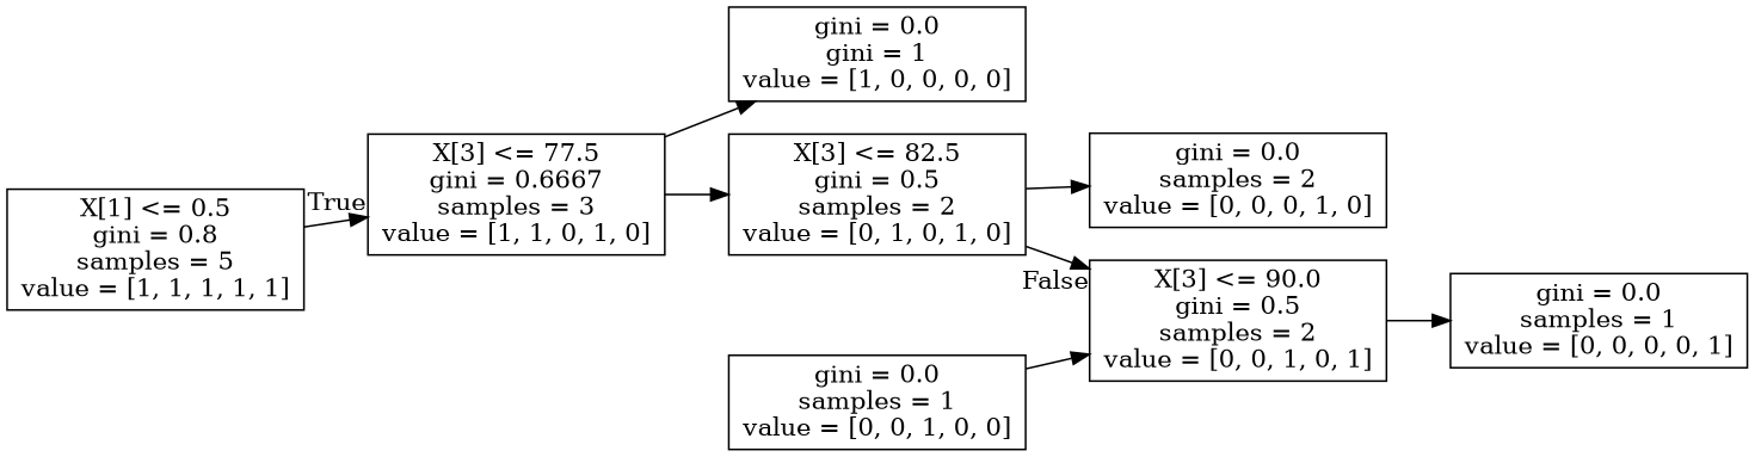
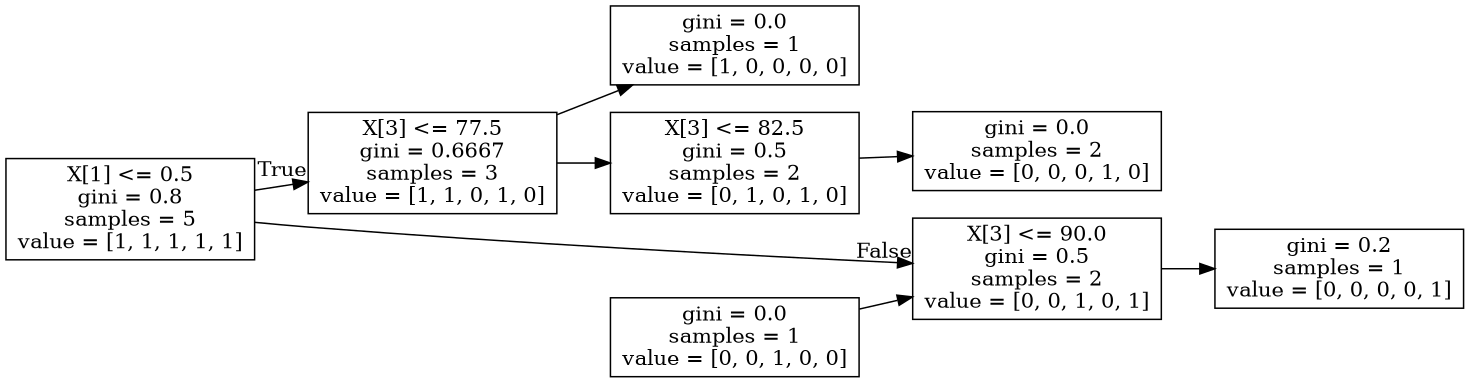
  digraph {
    rankdir=LR
    node [shape=box]
    n1 [label="X[1] <= 0.5\ngini = 0.8\nsamples = 5\nvalue = [1, 1, 1, 1, 1]"]
    n2 [label="X[3] <= 77.5\ngini = 0.6667\nsamples = 3\nvalue = [1, 1, 0, 1, 0]"]
    n3 [label="X[3] <= 90.0\ngini = 0.5\nsamples = 2\nvalue = [0, 0, 1, 0, 1]"]
-   n4 [label="gini = 0.0\ngini = 1\nvalue = [1, 0, 0, 0, 0]"]
+   n4 [label="gini = 0.0\nsamples = 1\nvalue = [1, 0, 0, 0, 0]"]
    n5 [label="X[3] <= 82.5\ngini = 0.5\nsamples = 2\nvalue = [0, 1, 0, 1, 0]"]
-   n6 [label="gini = 0.0\nsamples = 1\nvalue = [0, 0, 0, 0, 1]"]
+   n6 [label="gini = 0.2\nsamples = 1\nvalue = [0, 0, 0, 0, 1]"]
    n7 [label="gini = 0.0\nsamples = 2\nvalue = [0, 0, 0, 1, 0]"]
    n8 [label="gini = 0.0\nsamples = 1\nvalue = [0, 0, 1, 0, 0]"]
    n1 -> n2 [headlabel=True labelangle=45 labeldistance=2.5]
-   n5 -> n3 [headlabel=False labelangle=-45 labeldistance=2.5]
+   n1 -> n3 [headlabel=False labelangle=-45 labeldistance=2.5]
    n2 -> n4
    n2 -> n5
    n3 -> n6
    n5 -> n7
    n8 -> n3
  }
